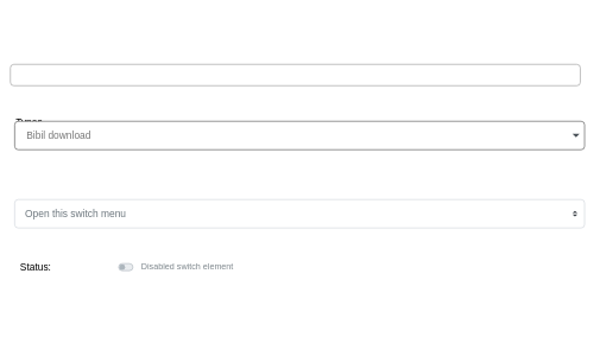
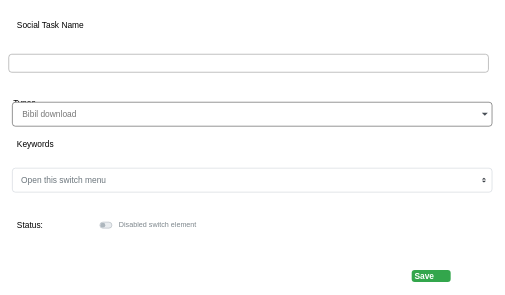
  <mxCell id="0" />
  <mxCell id="1" parent="0" />
+ <mxCell id="2" value="Social Task Name" style="fillColor=none;strokeColor=none;align=left;fontSize=14;" parent="1" vertex="1"><mxGeometry x="26" y="20" width="260" height="40" as="geometry" /></mxCell>
  <mxCell id="3" value="" style="html=1;shadow=0;dashed=0;shape=mxgraph.bootstrap.rrect;rSize=5;fillColor=none;strokeColor=#999999;align=left;spacing=15;fontSize=14;fontColor=#6C767D;" parent="1" vertex="1"><mxGeometry width="800" height="30" relative="1" as="geometry"><mxPoint x="14" y="90" as="offset" /></mxGeometry></mxCell>
  <mxCell id="4" value="Types" style="fillColor=none;strokeColor=none;align=left;fontSize=14;" parent="1" vertex="1"><mxGeometry width="260" height="40" relative="1" as="geometry"><mxPoint x="20" y="150" as="offset" /></mxGeometry></mxCell>
  <mxCell id="5" value="Bibil download" style="html=1;shadow=0;dashed=0;shape=mxgraph.bootstrap.rrect;rSize=5;strokeColor=#505050;strokeWidth=1;fillColor=#ffffff;fontColor=#777777;whiteSpace=wrap;align=left;verticalAlign=middle;fontStyle=0;fontSize=14;spacingRight=0;spacing=17;" parent="1" vertex="1"><mxGeometry x="20" y="170" width="800" height="40" as="geometry" /></mxCell>
  <mxCell id="6" value="" style="shape=triangle;direction=south;fillColor=#495057;strokeColor=none;perimeter=none;" parent="5" vertex="1"><mxGeometry x="1" y="0.5" width="10" height="5" relative="1" as="geometry"><mxPoint x="-17" y="-2.5" as="offset" /></mxGeometry></mxCell>
  <mxCell id="7" value="Open this switch menu" style="html=1;shadow=0;dashed=0;shape=mxgraph.bootstrap.rrect;rSize=5;fillColor=#ffffff;strokeColor=#CED4DA;align=left;spacing=15;fontSize=14;fontColor=#6C767D;" parent="1" vertex="1"><mxGeometry x="20" y="280" width="800" height="40" as="geometry" /></mxCell>
  <mxCell id="8" value="" style="shape=triangle;direction=south;fillColor=#343A40;strokeColor=none;perimeter=none;" parent="7" vertex="1"><mxGeometry x="1" y="0.5" width="7" height="3" relative="1" as="geometry"><mxPoint x="-17" y="1" as="offset" /></mxGeometry></mxCell>
  <mxCell id="9" value="" style="shape=triangle;direction=north;fillColor=#343A40;strokeColor=none;perimeter=none;" parent="7" vertex="1"><mxGeometry x="1" y="0.5" width="7" height="3" relative="1" as="geometry"><mxPoint x="-17" y="-4" as="offset" /></mxGeometry></mxCell>
+ <mxCell id="10" value="Keywords" style="fillColor=none;strokeColor=none;align=left;fontSize=14;" parent="1" vertex="1"><mxGeometry x="26" y="220" width="260" height="40" as="geometry" /></mxCell>
  <mxCell id="11" value="Disabled switch element" style="html=1;shadow=0;dashed=0;shape=mxgraph.bootstrap.switch;strokeColor=#ADB6BD;strokeWidth=1;fillColor=#E9ECEF;fontColor=#7D868C;onStrokeColor=#ffffff;onFillColor=#0085FC;align=left;verticalAlign=middle;spacingLeft=10;labelPosition=right;verticalLabelPosition=middle;buttonState=0;sketch=0;" parent="1" vertex="1"><mxGeometry x="166" y="370" width="20" height="10" as="geometry" /></mxCell>
  <mxCell id="12" value="Status:" style="fillColor=none;strokeColor=none;align=left;fontSize=14;" parent="1" vertex="1"><mxGeometry x="26" y="355" width="260" height="40" as="geometry" /></mxCell>
+ <mxCell id="13" value="Save" style="html=1;shadow=0;dashed=0;shape=mxgraph.bootstrap.rrect;rSize=5;strokeColor=none;strokeWidth=1;fillColor=#33A64C;fontColor=#FFFFFF;whiteSpace=wrap;align=left;verticalAlign=middle;spacingLeft=0;fontStyle=1;fontSize=14;spacing=5;" vertex="1" parent="1"><mxGeometry x="686" y="450" width="65" height="20" as="geometry" /></mxCell>
